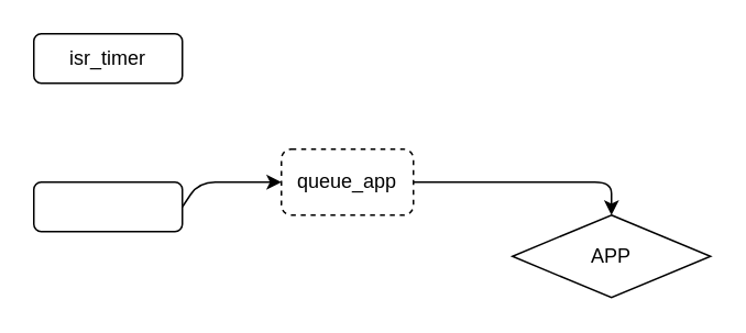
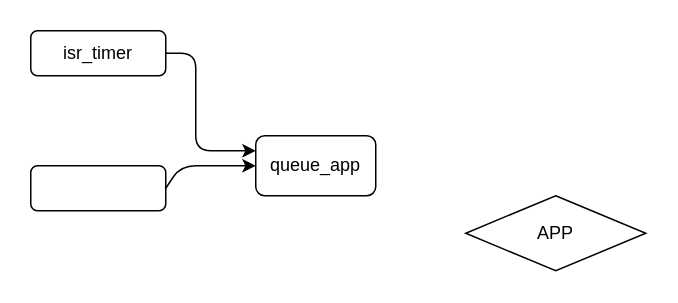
  <mxCell id="0" />
  <mxCell id="1" parent="0" />
  <mxCell id="2" value="APP" style="rhombus;whiteSpace=wrap;html=1;" vertex="1" parent="1"><mxGeometry x="310" y="130" width="120" height="50" as="geometry" /></mxCell>
- <mxCell id="3" style="edgeStyle=none;html=1;entryX=0.5;entryY=0;entryDx=0;entryDy=0;" edge="1" parent="1" source="4" target="2"><mxGeometry relative="1" as="geometry"><Array as="points"><mxPoint x="370" y="110" /></Array></mxGeometry></mxCell>
- <mxCell id="4" value="queue_app" style="rounded=1;whiteSpace=wrap;html=1;dashed=1;" vertex="1" parent="1"><mxGeometry x="170" y="90" width="80" height="40" as="geometry" /></mxCell>
+ <mxCell id="4" value="queue_app" style="rounded=1;whiteSpace=wrap;html=1;" vertex="1" parent="1"><mxGeometry x="170" y="90" width="80" height="40" as="geometry" /></mxCell>
+ <mxCell id="5" style="edgeStyle=none;html=1;exitX=1;exitY=0.5;exitDx=0;exitDy=0;entryX=0;entryY=0.25;entryDx=0;entryDy=0;" edge="1" parent="1" source="6" target="4"><mxGeometry relative="1" as="geometry"><Array as="points"><mxPoint x="130" y="35" /><mxPoint x="130" y="100" /></Array></mxGeometry></mxCell>
  <mxCell id="6" value="isr_timer" style="rounded=1;whiteSpace=wrap;html=1;" vertex="1" parent="1"><mxGeometry x="20" y="20" width="90" height="30" as="geometry" /></mxCell>
  <mxCell id="7" style="edgeStyle=none;html=1;exitX=1;exitY=0.5;exitDx=0;exitDy=0;entryX=0;entryY=0.5;entryDx=0;entryDy=0;" edge="1" parent="1" source="8" target="4"><mxGeometry relative="1" as="geometry"><Array as="points"><mxPoint x="120" y="110" /></Array></mxGeometry></mxCell>
  <mxCell id="8" value="" style="rounded=1;whiteSpace=wrap;html=1;" vertex="1" parent="1"><mxGeometry x="20" y="110" width="90" height="30" as="geometry" /></mxCell>
